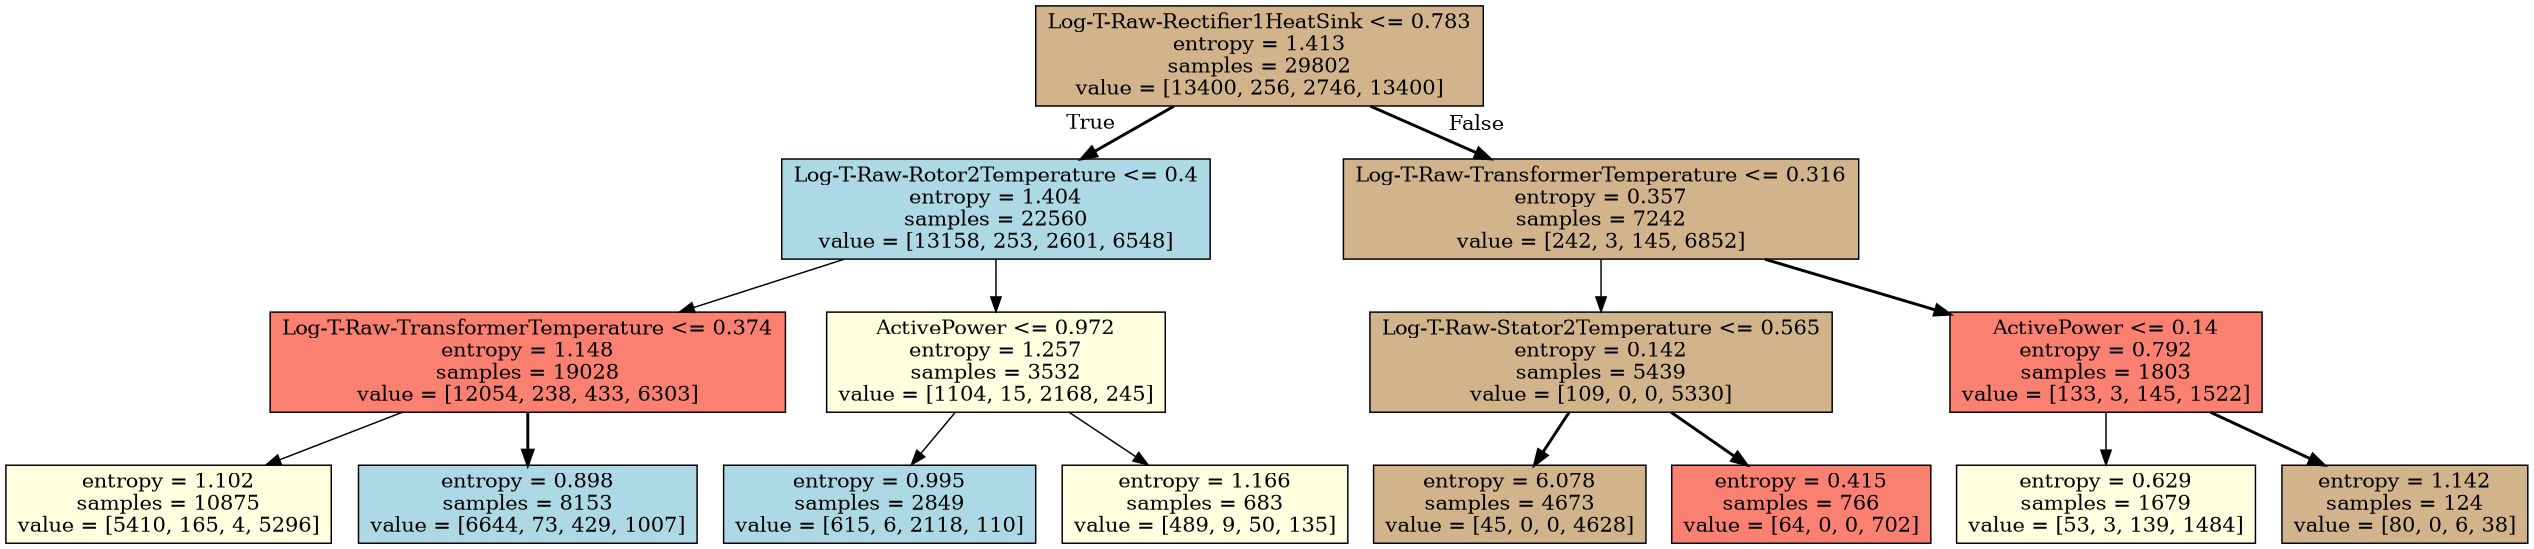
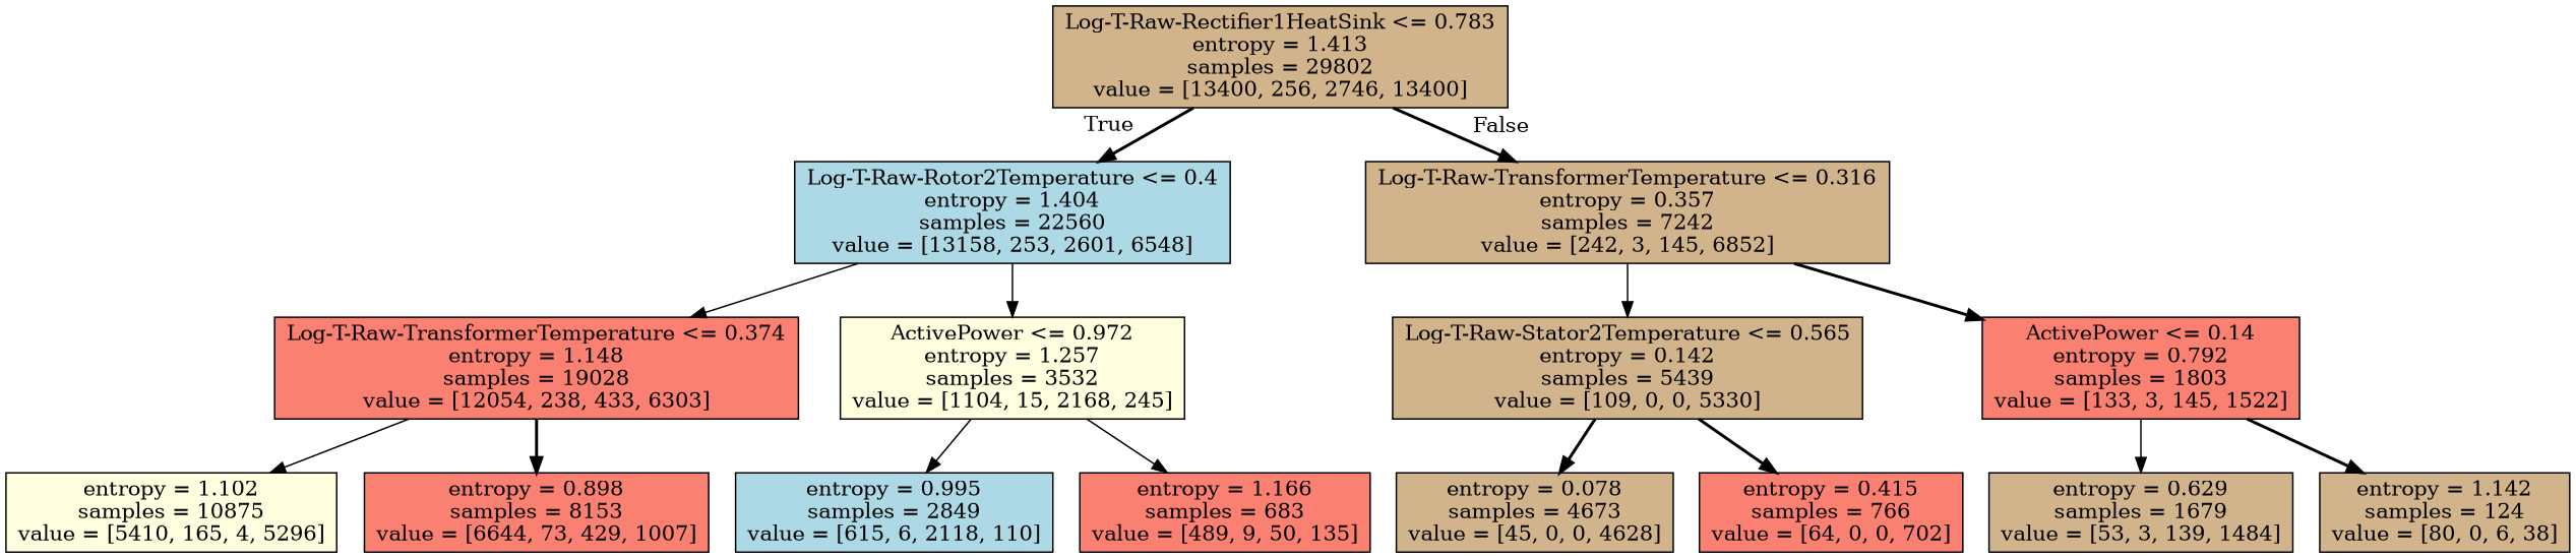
  digraph {
    node [fillcolor=tan shape=box style=filled]
    edge [style=bold]
    n1 [label="Log-T-Raw-Rectifier1HeatSink <= 0.783\nentropy = 1.413\nsamples = 29802\nvalue = [13400, 256, 2746, 13400]"]
    n2 [fillcolor=lightblue label="Log-T-Raw-Rotor2Temperature <= 0.4\nentropy = 1.404\nsamples = 22560\nvalue = [13158, 253, 2601, 6548]"]
    n3 [label="Log-T-Raw-TransformerTemperature <= 0.316\nentropy = 0.357\nsamples = 7242\nvalue = [242, 3, 145, 6852]"]
    n4 [fillcolor=salmon label="Log-T-Raw-TransformerTemperature <= 0.374\nentropy = 1.148\nsamples = 19028\nvalue = [12054, 238, 433, 6303]"]
    n5 [fillcolor=lightyellow label="ActivePower <= 0.972\nentropy = 1.257\nsamples = 3532\nvalue = [1104, 15, 2168, 245]"]
    n6 [label="Log-T-Raw-Stator2Temperature <= 0.565\nentropy = 0.142\nsamples = 5439\nvalue = [109, 0, 0, 5330]"]
    n7 [fillcolor=salmon label="ActivePower <= 0.14\nentropy = 0.792\nsamples = 1803\nvalue = [133, 3, 145, 1522]"]
    n8 [fillcolor=lightyellow label="entropy = 1.102\nsamples = 10875\nvalue = [5410, 165, 4, 5296]"]
-   n9 [fillcolor=lightblue label="entropy = 0.898\nsamples = 8153\nvalue = [6644, 73, 429, 1007]"]
+   n9 [fillcolor=salmon label="entropy = 0.898\nsamples = 8153\nvalue = [6644, 73, 429, 1007]"]
    n10 [fillcolor=lightblue label="entropy = 0.995\nsamples = 2849\nvalue = [615, 6, 2118, 110]"]
-   n11 [fillcolor=lightyellow label="entropy = 1.166\nsamples = 683\nvalue = [489, 9, 50, 135]"]
-   n12 [label="entropy = 6.078\nsamples = 4673\nvalue = [45, 0, 0, 4628]"]
+   n11 [fillcolor=salmon label="entropy = 1.166\nsamples = 683\nvalue = [489, 9, 50, 135]"]
+   n12 [label="entropy = 0.078\nsamples = 4673\nvalue = [45, 0, 0, 4628]"]
    n13 [fillcolor=salmon label="entropy = 0.415\nsamples = 766\nvalue = [64, 0, 0, 702]"]
-   n14 [fillcolor=lightyellow label="entropy = 0.629\nsamples = 1679\nvalue = [53, 3, 139, 1484]"]
+   n14 [label="entropy = 0.629\nsamples = 1679\nvalue = [53, 3, 139, 1484]"]
    n15 [label="entropy = 1.142\nsamples = 124\nvalue = [80, 0, 6, 38]"]
    n1 -> n2 [headlabel=True labelangle=45 labeldistance=2.5]
    n1 -> n3 [headlabel=False labelangle=-45 labeldistance=2.5]
    n2 -> n4 [style=solid]
    n2 -> n5 [style=solid]
    n3 -> n6 [style=solid]
    n3 -> n7
    n4 -> n8 [style=solid]
    n4 -> n9
    n5 -> n10 [style=solid]
    n5 -> n11 [style=solid]
    n6 -> n12
    n6 -> n13
    n7 -> n14 [style=solid]
    n7 -> n15
  }
